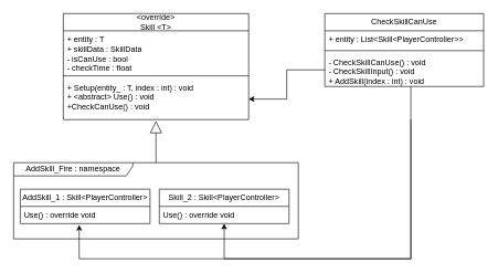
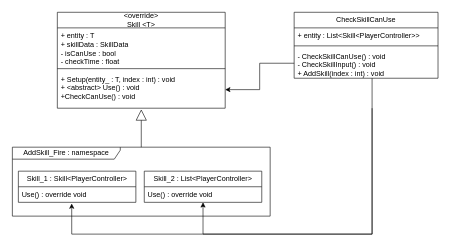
  <mxCell id="0" />
  <mxCell id="1" parent="0" />
  <mxCell id="2" value="&amp;lt;override&amp;gt;&lt;br&gt;Skill &amp;lt;T&amp;gt;" style="swimlane;fontStyle=0;childLayout=stackLayout;horizontal=1;startSize=26;fillColor=none;horizontalStack=0;resizeParent=1;resizeParentMax=0;resizeLast=0;collapsible=1;marginBottom=0;whiteSpace=wrap;html=1;" vertex="1" parent="1"><mxGeometry x="95" y="20" width="280" height="160" as="geometry" /></mxCell>
  <mxCell id="3" value="+ entity : T&lt;br&gt;+ skillData : SkillData&lt;br&gt;- isCanUse : bool&lt;br&gt;- checkTime : float" style="text;strokeColor=none;fillColor=none;align=left;verticalAlign=top;spacingLeft=4;spacingRight=4;overflow=hidden;rotatable=0;points=[[0,0.5],[1,0.5]];portConstraint=eastwest;whiteSpace=wrap;html=1;" vertex="1" parent="2"><mxGeometry y="26" width="280" height="64" as="geometry" /></mxCell>
  <mxCell id="4" value="" style="line;strokeWidth=1;fillColor=none;align=left;verticalAlign=middle;spacingTop=-1;spacingLeft=3;spacingRight=3;rotatable=0;labelPosition=right;points=[];portConstraint=eastwest;strokeColor=inherit;" vertex="1" parent="2"><mxGeometry y="90" width="280" height="8" as="geometry" /></mxCell>
  <mxCell id="5" value="+ Setup(entity_ : T, index : int) : void&lt;br&gt;+ &amp;lt;abstract&amp;gt; Use() : void&lt;br&gt;+CheckCanUse() : void" style="text;strokeColor=none;fillColor=none;align=left;verticalAlign=top;spacingLeft=4;spacingRight=4;overflow=hidden;rotatable=0;points=[[0,0.5],[1,0.5]];portConstraint=eastwest;whiteSpace=wrap;html=1;" vertex="1" parent="2"><mxGeometry y="98" width="280" height="62" as="geometry" /></mxCell>
  <mxCell id="6" value="AddSkill_Fire : namespace" style="shape=umlFrame;whiteSpace=wrap;html=1;pointerEvents=0;width=180;height=20;" vertex="1" parent="1"><mxGeometry x="20" y="245" width="430" height="115" as="geometry" /></mxCell>
- <mxCell id="7" value="AddSkill_1 : Skill&amp;lt;PlayerController&amp;gt;" style="swimlane;fontStyle=0;childLayout=stackLayout;horizontal=1;startSize=26;fillColor=none;horizontalStack=0;resizeParent=1;resizeParentMax=0;resizeLast=0;collapsible=1;marginBottom=0;whiteSpace=wrap;html=1;" vertex="1" parent="1"><mxGeometry x="30" y="285" width="196" height="52" as="geometry" /></mxCell>
+ <mxCell id="7" value="Skill_1 : Skill&amp;lt;PlayerController&amp;gt;" style="swimlane;fontStyle=0;childLayout=stackLayout;horizontal=1;startSize=26;fillColor=none;horizontalStack=0;resizeParent=1;resizeParentMax=0;resizeLast=0;collapsible=1;marginBottom=0;whiteSpace=wrap;html=1;" vertex="1" parent="1"><mxGeometry x="30" y="285" width="196" height="52" as="geometry" /></mxCell>
  <mxCell id="8" value="Use() : override void" style="text;strokeColor=none;fillColor=none;align=left;verticalAlign=top;spacingLeft=4;spacingRight=4;overflow=hidden;rotatable=0;points=[[0,0.5],[1,0.5]];portConstraint=eastwest;whiteSpace=wrap;html=1;" vertex="1" parent="7"><mxGeometry y="26" width="196" height="26" as="geometry" /></mxCell>
- <mxCell id="9" value="Skill_2 : Skill&amp;lt;PlayerController&amp;gt;" style="swimlane;fontStyle=0;childLayout=stackLayout;horizontal=1;startSize=26;fillColor=none;horizontalStack=0;resizeParent=1;resizeParentMax=0;resizeLast=0;collapsible=1;marginBottom=0;whiteSpace=wrap;html=1;" vertex="1" parent="1"><mxGeometry x="240" y="285" width="196" height="52" as="geometry" /></mxCell>
+ <mxCell id="9" value="Skill_2 : List&amp;lt;PlayerController&amp;gt;" style="swimlane;fontStyle=0;childLayout=stackLayout;horizontal=1;startSize=26;fillColor=none;horizontalStack=0;resizeParent=1;resizeParentMax=0;resizeLast=0;collapsible=1;marginBottom=0;whiteSpace=wrap;html=1;" vertex="1" parent="1"><mxGeometry x="240" y="285" width="196" height="52" as="geometry" /></mxCell>
  <mxCell id="10" value="Use() : override void" style="text;strokeColor=none;fillColor=none;align=left;verticalAlign=top;spacingLeft=4;spacingRight=4;overflow=hidden;rotatable=0;points=[[0,0.5],[1,0.5]];portConstraint=eastwest;whiteSpace=wrap;html=1;" vertex="1" parent="9"><mxGeometry y="26" width="196" height="26" as="geometry" /></mxCell>
  <mxCell id="11" value="" style="endArrow=block;endSize=16;endFill=0;html=1;rounded=0;entryX=0.5;entryY=1.032;entryDx=0;entryDy=0;entryPerimeter=0;" edge="1" parent="1" source="6" target="5"><mxGeometry width="160" relative="1" as="geometry"><mxPoint x="380" y="230" as="sourcePoint" /><mxPoint x="540" y="230" as="targetPoint" /></mxGeometry></mxCell>
  <mxCell id="12" value="CheckSkillCanUse" style="swimlane;fontStyle=0;childLayout=stackLayout;horizontal=1;startSize=26;fillColor=none;horizontalStack=0;resizeParent=1;resizeParentMax=0;resizeLast=0;collapsible=1;marginBottom=0;whiteSpace=wrap;html=1;" vertex="1" parent="1"><mxGeometry x="490" y="20" width="240" height="110" as="geometry" /></mxCell>
  <mxCell id="13" value="+ entity : List&amp;lt;Skill&amp;lt;PlayerController&amp;gt;&amp;gt;" style="text;strokeColor=none;fillColor=none;align=left;verticalAlign=top;spacingLeft=4;spacingRight=4;overflow=hidden;rotatable=0;points=[[0,0.5],[1,0.5]];portConstraint=eastwest;whiteSpace=wrap;html=1;" vertex="1" parent="12"><mxGeometry y="26" width="240" height="26" as="geometry" /></mxCell>
  <mxCell id="14" value="" style="line;strokeWidth=1;fillColor=none;align=left;verticalAlign=middle;spacingTop=-1;spacingLeft=3;spacingRight=3;rotatable=0;labelPosition=right;points=[];portConstraint=eastwest;strokeColor=inherit;" vertex="1" parent="12"><mxGeometry y="52" width="240" height="8" as="geometry" /></mxCell>
  <mxCell id="15" value="-&amp;nbsp;CheckSkillCanUse() : void&lt;br&gt;- CheckSkillInput() : void&lt;br&gt;+ AddSkill(index : int) : void" style="text;strokeColor=none;fillColor=none;align=left;verticalAlign=top;spacingLeft=4;spacingRight=4;overflow=hidden;rotatable=0;points=[[0,0.5],[1,0.5]];portConstraint=eastwest;whiteSpace=wrap;html=1;" vertex="1" parent="12"><mxGeometry y="60" width="240" height="50" as="geometry" /></mxCell>
  <mxCell id="16" style="edgeStyle=orthogonalEdgeStyle;rounded=0;orthogonalLoop=1;jettySize=auto;html=1;" edge="1" parent="1" source="15" target="10"><mxGeometry relative="1" as="geometry"><Array as="points"><mxPoint x="620" y="390" /><mxPoint x="338" y="390" /></Array></mxGeometry></mxCell>
  <mxCell id="17" style="edgeStyle=orthogonalEdgeStyle;rounded=0;orthogonalLoop=1;jettySize=auto;html=1;entryX=0.454;entryY=1.077;entryDx=0;entryDy=0;entryPerimeter=0;" edge="1" parent="1" target="8"><mxGeometry relative="1" as="geometry"><mxPoint x="620" y="180" as="sourcePoint" /><mxPoint x="120" y="420" as="targetPoint" /><Array as="points"><mxPoint x="620" y="390" /><mxPoint x="119" y="390" /></Array></mxGeometry></mxCell>
  <mxCell id="18" style="edgeStyle=orthogonalEdgeStyle;rounded=0;orthogonalLoop=1;jettySize=auto;html=1;entryX=1;entryY=0.5;entryDx=0;entryDy=0;" edge="1" parent="1" source="15" target="5"><mxGeometry relative="1" as="geometry" /></mxCell>
